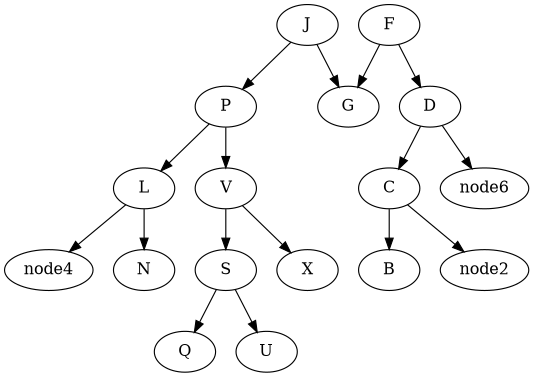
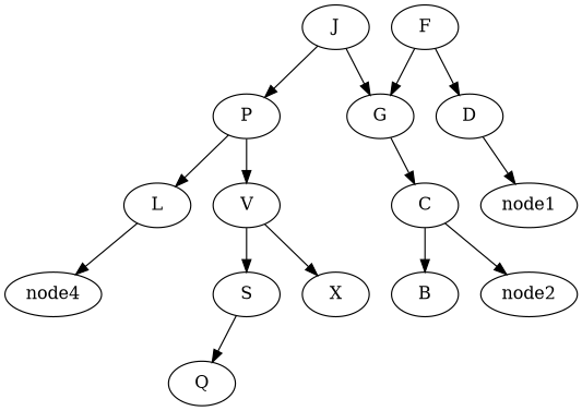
  digraph {
    J
    P
    G
    F
    D
    L
    V
    C
-   node1 [label=node6]
+   node1
    n10 [label=node4]
-   N
    S
    X
    B
    node2
    Q
-   U
    J -> P
    J -> G
    P -> L
    P -> V
    F -> G
    F -> D
-   D -> C
+   G -> C
    D -> node1
    L -> n10
-   L -> N
    V -> S
    V -> X
    C -> B
    C -> node2
    S -> Q
-   S -> U
  }
